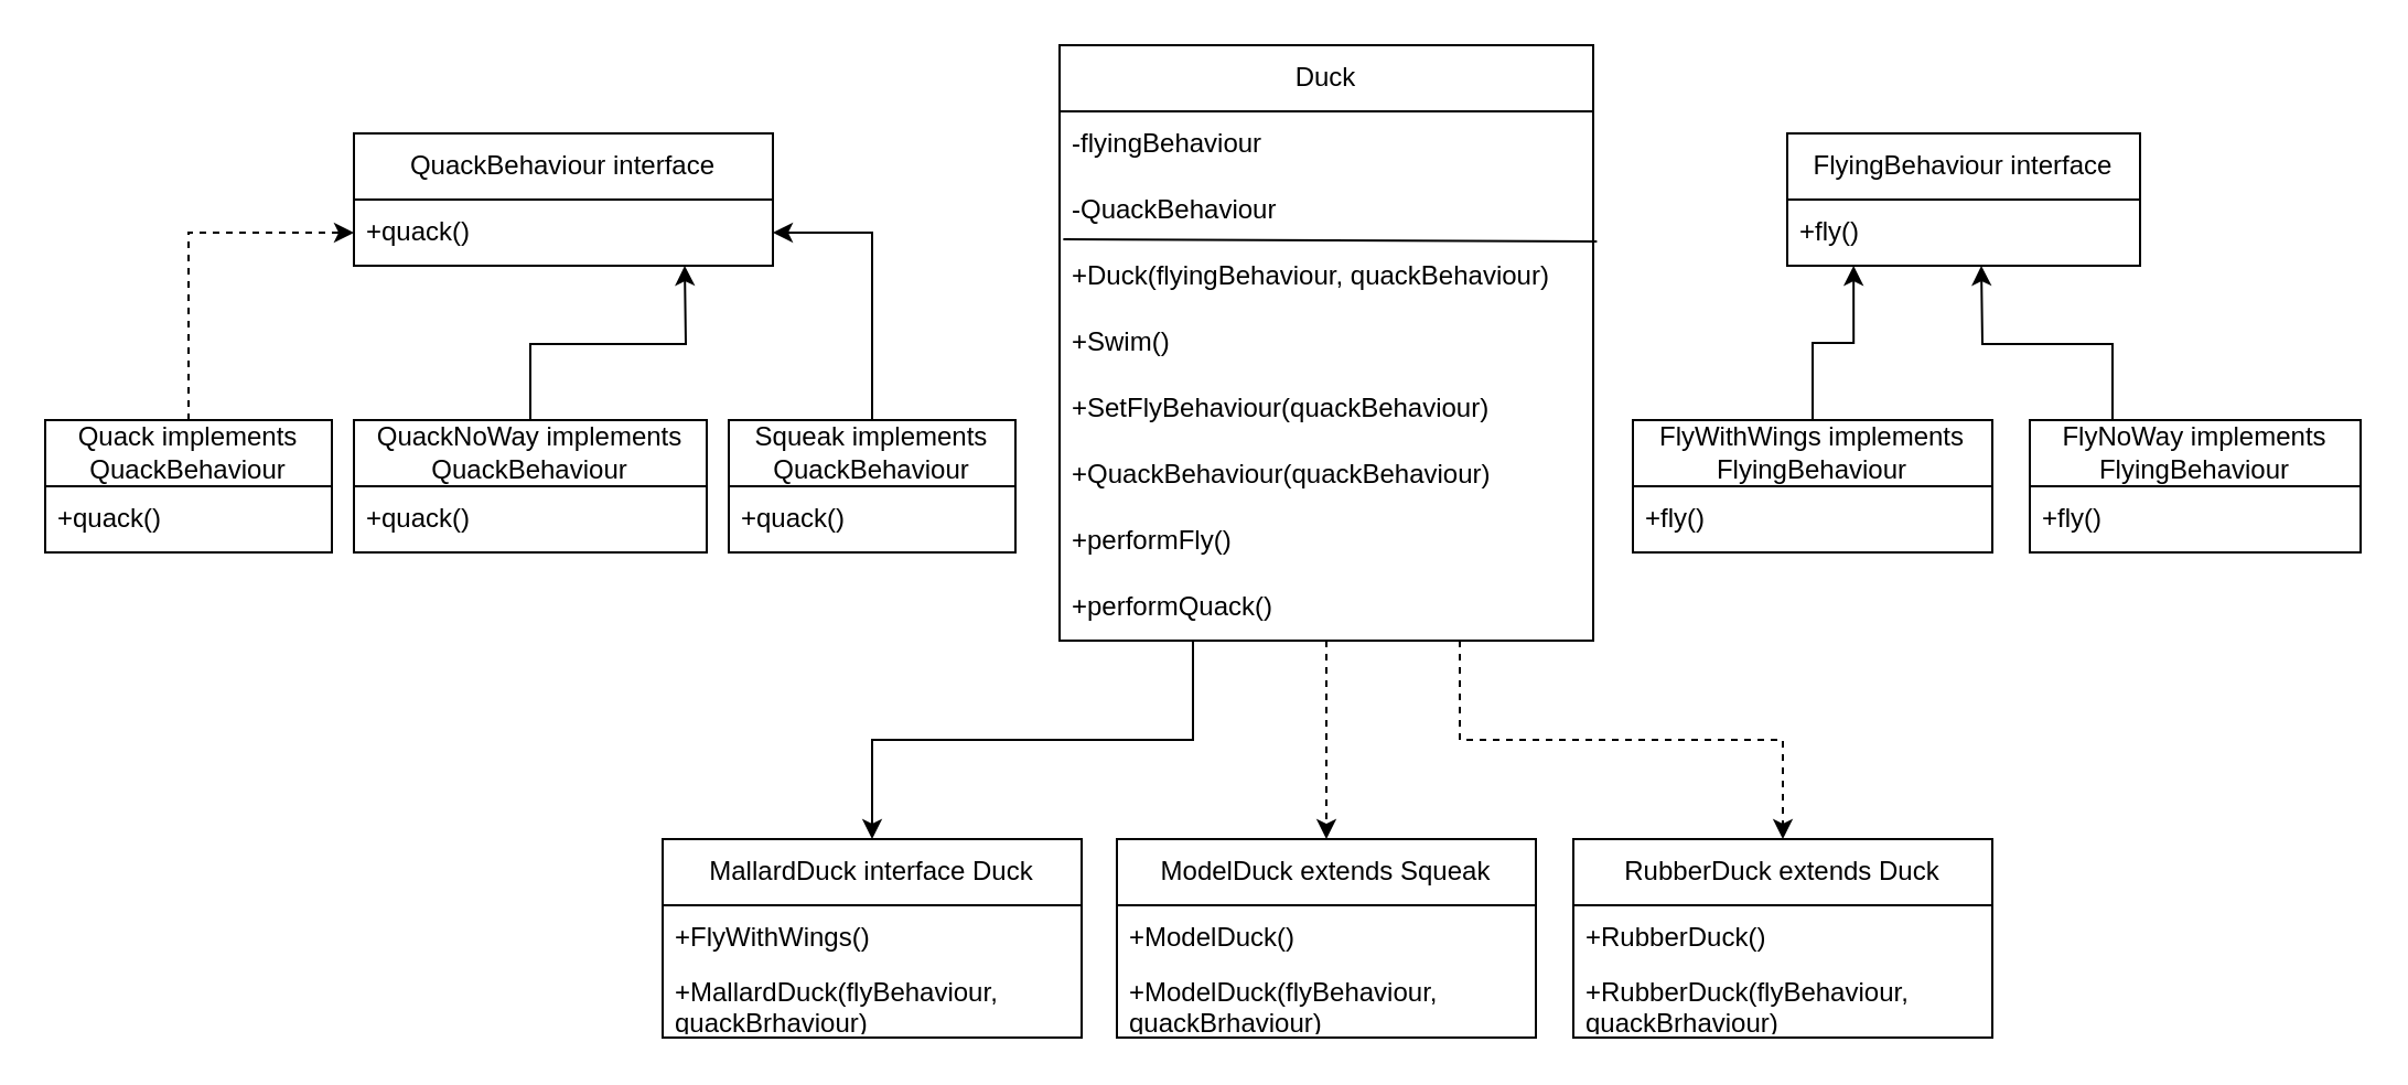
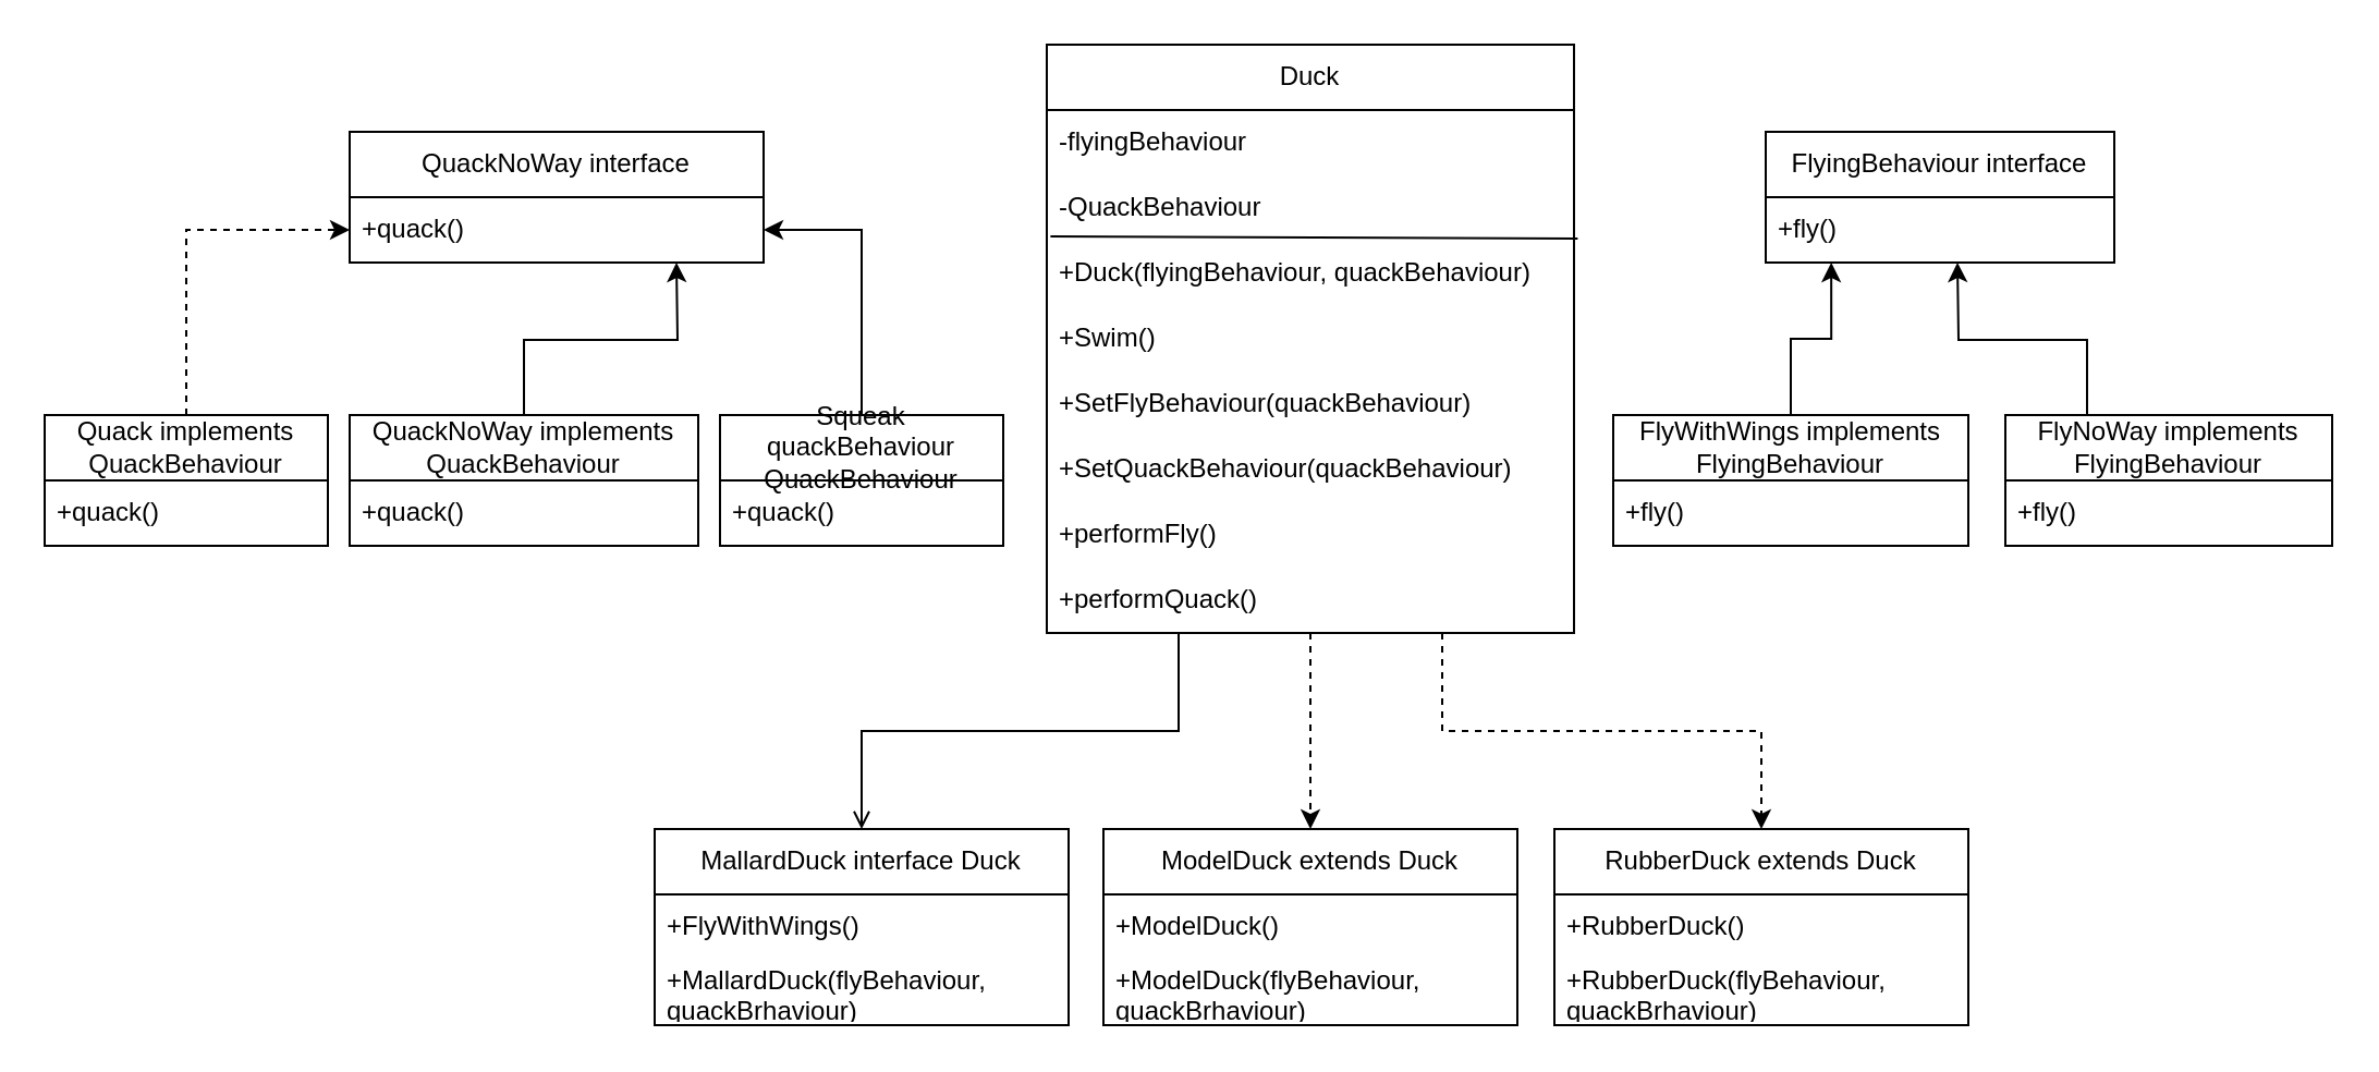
  <mxCell id="0" />
  <mxCell id="1" parent="0" />
- <mxCell id="2" style="edgeStyle=orthogonalEdgeStyle;rounded=0;orthogonalLoop=1;jettySize=auto;html=1;exitX=0.25;exitY=1;exitDx=0;exitDy=0;entryX=0.5;entryY=0;entryDx=0;entryDy=0;" edge="1" parent="1" source="5" target="34"><mxGeometry relative="1" as="geometry" /></mxCell>
+ <mxCell id="2" style="edgeStyle=orthogonalEdgeStyle;rounded=0;orthogonalLoop=1;jettySize=auto;html=1;exitX=0.25;exitY=1;exitDx=0;exitDy=0;entryX=0.5;entryY=0;entryDx=0;entryDy=0;endArrow=open;" edge="1" parent="1" source="5" target="34"><mxGeometry relative="1" as="geometry" /></mxCell>
  <mxCell id="3" style="edgeStyle=orthogonalEdgeStyle;rounded=0;orthogonalLoop=1;jettySize=auto;html=1;exitX=0.5;exitY=1;exitDx=0;exitDy=0;dashed=1;" edge="1" parent="1" source="5" target="37"><mxGeometry relative="1" as="geometry" /></mxCell>
  <mxCell id="4" style="edgeStyle=orthogonalEdgeStyle;rounded=0;orthogonalLoop=1;jettySize=auto;html=1;exitX=0.75;exitY=1;exitDx=0;exitDy=0;dashed=1;" edge="1" parent="1" source="5" target="40"><mxGeometry relative="1" as="geometry" /></mxCell>
  <mxCell id="5" value="&lt;div&gt;Duck&lt;/div&gt;" style="swimlane;fontStyle=0;childLayout=stackLayout;horizontal=1;startSize=30;horizontalStack=0;resizeParent=1;resizeParentMax=0;resizeLast=0;collapsible=1;marginBottom=0;whiteSpace=wrap;html=1;" vertex="1" parent="1"><mxGeometry x="480" y="20" width="242" height="270" as="geometry" /></mxCell>
  <mxCell id="6" value="-flyingBehaviour" style="text;strokeColor=none;fillColor=none;align=left;verticalAlign=middle;spacingLeft=4;spacingRight=4;overflow=hidden;points=[[0,0.5],[1,0.5]];portConstraint=eastwest;rotatable=0;whiteSpace=wrap;html=1;" vertex="1" parent="5"><mxGeometry y="30" width="242" height="30" as="geometry" /></mxCell>
  <mxCell id="7" value="-QuackBehaviour" style="text;strokeColor=none;fillColor=none;align=left;verticalAlign=middle;spacingLeft=4;spacingRight=4;overflow=hidden;points=[[0,0.5],[1,0.5]];portConstraint=eastwest;rotatable=0;whiteSpace=wrap;html=1;" vertex="1" parent="5"><mxGeometry y="60" width="242" height="30" as="geometry" /></mxCell>
  <mxCell id="8" value="" style="endArrow=none;html=1;rounded=0;entryX=1.007;entryY=-0.033;entryDx=0;entryDy=0;entryPerimeter=0;exitX=0.007;exitY=-0.067;exitDx=0;exitDy=0;exitPerimeter=0;" edge="1" parent="5" source="9" target="9"><mxGeometry width="50" height="50" relative="1" as="geometry"><mxPoint y="87" as="sourcePoint" /><mxPoint x="112" y="90" as="targetPoint" /></mxGeometry></mxCell>
  <mxCell id="9" value="+Duck(flyingBehaviour, quackBehaviour)" style="text;strokeColor=none;fillColor=none;align=left;verticalAlign=middle;spacingLeft=4;spacingRight=4;overflow=hidden;points=[[0,0.5],[1,0.5]];portConstraint=eastwest;rotatable=0;whiteSpace=wrap;html=1;" vertex="1" parent="5"><mxGeometry y="90" width="242" height="30" as="geometry" /></mxCell>
  <mxCell id="10" value="+Swim()" style="text;strokeColor=none;fillColor=none;align=left;verticalAlign=middle;spacingLeft=4;spacingRight=4;overflow=hidden;points=[[0,0.5],[1,0.5]];portConstraint=eastwest;rotatable=0;whiteSpace=wrap;html=1;" vertex="1" parent="5"><mxGeometry y="120" width="242" height="30" as="geometry" /></mxCell>
  <mxCell id="11" value="+SetFlyBehaviour(quackBehaviour)" style="text;strokeColor=none;fillColor=none;align=left;verticalAlign=middle;spacingLeft=4;spacingRight=4;overflow=hidden;points=[[0,0.5],[1,0.5]];portConstraint=eastwest;rotatable=0;whiteSpace=wrap;html=1;" vertex="1" parent="5"><mxGeometry y="150" width="242" height="30" as="geometry" /></mxCell>
- <mxCell id="12" value="+QuackBehaviour(quackBehaviour)" style="text;strokeColor=none;fillColor=none;align=left;verticalAlign=middle;spacingLeft=4;spacingRight=4;overflow=hidden;points=[[0,0.5],[1,0.5]];portConstraint=eastwest;rotatable=0;whiteSpace=wrap;html=1;" vertex="1" parent="5"><mxGeometry y="180" width="242" height="30" as="geometry" /></mxCell>
+ <mxCell id="12" value="+SetQuackBehaviour(quackBehaviour)" style="text;strokeColor=none;fillColor=none;align=left;verticalAlign=middle;spacingLeft=4;spacingRight=4;overflow=hidden;points=[[0,0.5],[1,0.5]];portConstraint=eastwest;rotatable=0;whiteSpace=wrap;html=1;" vertex="1" parent="5"><mxGeometry y="180" width="242" height="30" as="geometry" /></mxCell>
  <mxCell id="13" value="+performFly()" style="text;strokeColor=none;fillColor=none;align=left;verticalAlign=middle;spacingLeft=4;spacingRight=4;overflow=hidden;points=[[0,0.5],[1,0.5]];portConstraint=eastwest;rotatable=0;whiteSpace=wrap;html=1;" vertex="1" parent="5"><mxGeometry y="210" width="242" height="30" as="geometry" /></mxCell>
  <mxCell id="14" value="+performQuack()" style="text;strokeColor=none;fillColor=none;align=left;verticalAlign=middle;spacingLeft=4;spacingRight=4;overflow=hidden;points=[[0,0.5],[1,0.5]];portConstraint=eastwest;rotatable=0;whiteSpace=wrap;html=1;" vertex="1" parent="5"><mxGeometry y="240" width="242" height="30" as="geometry" /></mxCell>
  <mxCell id="15" value="FlyingBehaviour interface" style="swimlane;fontStyle=0;childLayout=stackLayout;horizontal=1;startSize=30;horizontalStack=0;resizeParent=1;resizeParentMax=0;resizeLast=0;collapsible=1;marginBottom=0;whiteSpace=wrap;html=1;" vertex="1" parent="1"><mxGeometry x="810" y="60" width="160" height="60" as="geometry" /></mxCell>
  <mxCell id="16" value="+fly()" style="text;strokeColor=none;fillColor=none;align=left;verticalAlign=middle;spacingLeft=4;spacingRight=4;overflow=hidden;points=[[0,0.5],[1,0.5]];portConstraint=eastwest;rotatable=0;whiteSpace=wrap;html=1;" vertex="1" parent="15"><mxGeometry y="30" width="160" height="30" as="geometry" /></mxCell>
- <mxCell id="17" value="QuackBehaviour interface" style="swimlane;fontStyle=0;childLayout=stackLayout;horizontal=1;startSize=30;horizontalStack=0;resizeParent=1;resizeParentMax=0;resizeLast=0;collapsible=1;marginBottom=0;whiteSpace=wrap;html=1;" vertex="1" parent="1"><mxGeometry x="160" y="60" width="190" height="60" as="geometry" /></mxCell>
+ <mxCell id="17" value="QuackNoWay interface" style="swimlane;fontStyle=0;childLayout=stackLayout;horizontal=1;startSize=30;horizontalStack=0;resizeParent=1;resizeParentMax=0;resizeLast=0;collapsible=1;marginBottom=0;whiteSpace=wrap;html=1;" vertex="1" parent="1"><mxGeometry x="160" y="60" width="190" height="60" as="geometry" /></mxCell>
  <mxCell id="18" value="+quack()" style="text;strokeColor=none;fillColor=none;align=left;verticalAlign=middle;spacingLeft=4;spacingRight=4;overflow=hidden;points=[[0,0.5],[1,0.5]];portConstraint=eastwest;rotatable=0;whiteSpace=wrap;html=1;" vertex="1" parent="17"><mxGeometry y="30" width="190" height="30" as="geometry" /></mxCell>
  <mxCell id="19" value="Quack implements QuackBehaviour" style="swimlane;fontStyle=0;childLayout=stackLayout;horizontal=1;startSize=30;horizontalStack=0;resizeParent=1;resizeParentMax=0;resizeLast=0;collapsible=1;marginBottom=0;whiteSpace=wrap;html=1;" vertex="1" parent="1"><mxGeometry x="20" y="190" width="130" height="60" as="geometry" /></mxCell>
  <mxCell id="20" value="+quack()" style="text;strokeColor=none;fillColor=none;align=left;verticalAlign=middle;spacingLeft=4;spacingRight=4;overflow=hidden;points=[[0,0.5],[1,0.5]];portConstraint=eastwest;rotatable=0;whiteSpace=wrap;html=1;" vertex="1" parent="19"><mxGeometry y="30" width="130" height="30" as="geometry" /></mxCell>
  <mxCell id="21" style="edgeStyle=orthogonalEdgeStyle;rounded=0;orthogonalLoop=1;jettySize=auto;html=1;exitX=0.5;exitY=0;exitDx=0;exitDy=0;entryX=0;entryY=0.75;entryDx=0;entryDy=0;dashed=1;" edge="1" parent="1" source="19" target="17"><mxGeometry relative="1" as="geometry"><mxPoint x="250" y="130" as="targetPoint" /></mxGeometry></mxCell>
  <mxCell id="22" style="edgeStyle=orthogonalEdgeStyle;rounded=0;orthogonalLoop=1;jettySize=auto;html=1;exitX=0.5;exitY=0;exitDx=0;exitDy=0;" edge="1" parent="1" source="23"><mxGeometry relative="1" as="geometry"><mxPoint x="310" y="120" as="targetPoint" /></mxGeometry></mxCell>
  <mxCell id="23" value="QuackNoWay implements QuackBehaviour" style="swimlane;fontStyle=0;childLayout=stackLayout;horizontal=1;startSize=30;horizontalStack=0;resizeParent=1;resizeParentMax=0;resizeLast=0;collapsible=1;marginBottom=0;whiteSpace=wrap;html=1;" vertex="1" parent="1"><mxGeometry x="160" y="190" width="160" height="60" as="geometry" /></mxCell>
  <mxCell id="24" value="+quack()" style="text;strokeColor=none;fillColor=none;align=left;verticalAlign=middle;spacingLeft=4;spacingRight=4;overflow=hidden;points=[[0,0.5],[1,0.5]];portConstraint=eastwest;rotatable=0;whiteSpace=wrap;html=1;" vertex="1" parent="23"><mxGeometry y="30" width="160" height="30" as="geometry" /></mxCell>
  <mxCell id="25" style="edgeStyle=orthogonalEdgeStyle;rounded=0;orthogonalLoop=1;jettySize=auto;html=1;exitX=0.5;exitY=0;exitDx=0;exitDy=0;entryX=1;entryY=0.5;entryDx=0;entryDy=0;" edge="1" parent="1" source="26" target="18"><mxGeometry relative="1" as="geometry"><mxPoint x="420" y="120" as="targetPoint" /></mxGeometry></mxCell>
- <mxCell id="26" value="Squeak implements QuackBehaviour" style="swimlane;fontStyle=0;childLayout=stackLayout;horizontal=1;startSize=30;horizontalStack=0;resizeParent=1;resizeParentMax=0;resizeLast=0;collapsible=1;marginBottom=0;whiteSpace=wrap;html=1;" vertex="1" parent="1"><mxGeometry x="330" y="190" width="130" height="60" as="geometry" /></mxCell>
+ <mxCell id="26" value="Squeak quackBehaviour QuackBehaviour" style="swimlane;fontStyle=0;childLayout=stackLayout;horizontal=1;startSize=30;horizontalStack=0;resizeParent=1;resizeParentMax=0;resizeLast=0;collapsible=1;marginBottom=0;whiteSpace=wrap;html=1;" vertex="1" parent="1"><mxGeometry x="330" y="190" width="130" height="60" as="geometry" /></mxCell>
  <mxCell id="27" value="+quack()" style="text;strokeColor=none;fillColor=none;align=left;verticalAlign=middle;spacingLeft=4;spacingRight=4;overflow=hidden;points=[[0,0.5],[1,0.5]];portConstraint=eastwest;rotatable=0;whiteSpace=wrap;html=1;" vertex="1" parent="26"><mxGeometry y="30" width="130" height="30" as="geometry" /></mxCell>
  <mxCell id="28" value="FlyWithWings implements FlyingBehaviour" style="swimlane;fontStyle=0;childLayout=stackLayout;horizontal=1;startSize=30;horizontalStack=0;resizeParent=1;resizeParentMax=0;resizeLast=0;collapsible=1;marginBottom=0;whiteSpace=wrap;html=1;" vertex="1" parent="1"><mxGeometry x="740" y="190" width="163" height="60" as="geometry" /></mxCell>
  <mxCell id="29" value="+fly()" style="text;strokeColor=none;fillColor=none;align=left;verticalAlign=middle;spacingLeft=4;spacingRight=4;overflow=hidden;points=[[0,0.5],[1,0.5]];portConstraint=eastwest;rotatable=0;whiteSpace=wrap;html=1;" vertex="1" parent="28"><mxGeometry y="30" width="163" height="30" as="geometry" /></mxCell>
  <mxCell id="30" style="edgeStyle=orthogonalEdgeStyle;rounded=0;orthogonalLoop=1;jettySize=auto;html=1;exitX=0.25;exitY=0;exitDx=0;exitDy=0;" edge="1" parent="1" source="31"><mxGeometry relative="1" as="geometry"><mxPoint x="898" y="120" as="targetPoint" /></mxGeometry></mxCell>
  <mxCell id="31" value="FlyNoWay implements FlyingBehaviour" style="swimlane;fontStyle=0;childLayout=stackLayout;horizontal=1;startSize=30;horizontalStack=0;resizeParent=1;resizeParentMax=0;resizeLast=0;collapsible=1;marginBottom=0;whiteSpace=wrap;html=1;" vertex="1" parent="1"><mxGeometry x="920" y="190" width="150" height="60" as="geometry" /></mxCell>
  <mxCell id="32" value="+fly()" style="text;strokeColor=none;fillColor=none;align=left;verticalAlign=middle;spacingLeft=4;spacingRight=4;overflow=hidden;points=[[0,0.5],[1,0.5]];portConstraint=eastwest;rotatable=0;whiteSpace=wrap;html=1;" vertex="1" parent="31"><mxGeometry y="30" width="150" height="30" as="geometry" /></mxCell>
  <mxCell id="33" style="edgeStyle=orthogonalEdgeStyle;rounded=0;orthogonalLoop=1;jettySize=auto;html=1;exitX=0.5;exitY=0;exitDx=0;exitDy=0;entryX=0.188;entryY=1;entryDx=0;entryDy=0;entryPerimeter=0;" edge="1" parent="1" source="28" target="16"><mxGeometry relative="1" as="geometry" /></mxCell>
  <mxCell id="34" value="MallardDuck interface Duck" style="swimlane;fontStyle=0;childLayout=stackLayout;horizontal=1;startSize=30;horizontalStack=0;resizeParent=1;resizeParentMax=0;resizeLast=0;collapsible=1;marginBottom=0;whiteSpace=wrap;html=1;" vertex="1" parent="1"><mxGeometry x="300" y="380" width="190" height="90" as="geometry" /></mxCell>
  <mxCell id="35" value="&lt;div&gt;+FlyWithWings()&lt;/div&gt;" style="text;strokeColor=none;fillColor=none;align=left;verticalAlign=middle;spacingLeft=4;spacingRight=4;overflow=hidden;points=[[0,0.5],[1,0.5]];portConstraint=eastwest;rotatable=0;whiteSpace=wrap;html=1;" vertex="1" parent="34"><mxGeometry y="30" width="190" height="30" as="geometry" /></mxCell>
  <mxCell id="36" value="&lt;div&gt;+MallardDuck(flyBehaviour, quackBrhaviour)&lt;/div&gt;" style="text;strokeColor=none;fillColor=none;align=left;verticalAlign=middle;spacingLeft=4;spacingRight=4;overflow=hidden;points=[[0,0.5],[1,0.5]];portConstraint=eastwest;rotatable=0;whiteSpace=wrap;html=1;" vertex="1" parent="34"><mxGeometry y="60" width="190" height="30" as="geometry" /></mxCell>
- <mxCell id="37" value="ModelDuck extends Squeak" style="swimlane;fontStyle=0;childLayout=stackLayout;horizontal=1;startSize=30;horizontalStack=0;resizeParent=1;resizeParentMax=0;resizeLast=0;collapsible=1;marginBottom=0;whiteSpace=wrap;html=1;" vertex="1" parent="1"><mxGeometry x="506" y="380" width="190" height="90" as="geometry" /></mxCell>
+ <mxCell id="37" value="ModelDuck extends Duck" style="swimlane;fontStyle=0;childLayout=stackLayout;horizontal=1;startSize=30;horizontalStack=0;resizeParent=1;resizeParentMax=0;resizeLast=0;collapsible=1;marginBottom=0;whiteSpace=wrap;html=1;" vertex="1" parent="1"><mxGeometry x="506" y="380" width="190" height="90" as="geometry" /></mxCell>
  <mxCell id="38" value="&lt;div&gt;+ModelDuck()&lt;/div&gt;" style="text;strokeColor=none;fillColor=none;align=left;verticalAlign=middle;spacingLeft=4;spacingRight=4;overflow=hidden;points=[[0,0.5],[1,0.5]];portConstraint=eastwest;rotatable=0;whiteSpace=wrap;html=1;" vertex="1" parent="37"><mxGeometry y="30" width="190" height="30" as="geometry" /></mxCell>
  <mxCell id="39" value="&lt;div&gt;+ModelDuck(flyBehaviour, quackBrhaviour)&lt;/div&gt;" style="text;strokeColor=none;fillColor=none;align=left;verticalAlign=middle;spacingLeft=4;spacingRight=4;overflow=hidden;points=[[0,0.5],[1,0.5]];portConstraint=eastwest;rotatable=0;whiteSpace=wrap;html=1;" vertex="1" parent="37"><mxGeometry y="60" width="190" height="30" as="geometry" /></mxCell>
  <mxCell id="40" value="RubberDuck extends Duck" style="swimlane;fontStyle=0;childLayout=stackLayout;horizontal=1;startSize=30;horizontalStack=0;resizeParent=1;resizeParentMax=0;resizeLast=0;collapsible=1;marginBottom=0;whiteSpace=wrap;html=1;" vertex="1" parent="1"><mxGeometry x="713" y="380" width="190" height="90" as="geometry" /></mxCell>
  <mxCell id="41" value="&lt;div&gt;+RubberDuck()&lt;/div&gt;" style="text;strokeColor=none;fillColor=none;align=left;verticalAlign=middle;spacingLeft=4;spacingRight=4;overflow=hidden;points=[[0,0.5],[1,0.5]];portConstraint=eastwest;rotatable=0;whiteSpace=wrap;html=1;" vertex="1" parent="40"><mxGeometry y="30" width="190" height="30" as="geometry" /></mxCell>
  <mxCell id="42" value="&lt;div&gt;+RubberDuck(flyBehaviour, quackBrhaviour)&lt;/div&gt;" style="text;strokeColor=none;fillColor=none;align=left;verticalAlign=middle;spacingLeft=4;spacingRight=4;overflow=hidden;points=[[0,0.5],[1,0.5]];portConstraint=eastwest;rotatable=0;whiteSpace=wrap;html=1;" vertex="1" parent="40"><mxGeometry y="60" width="190" height="30" as="geometry" /></mxCell>
